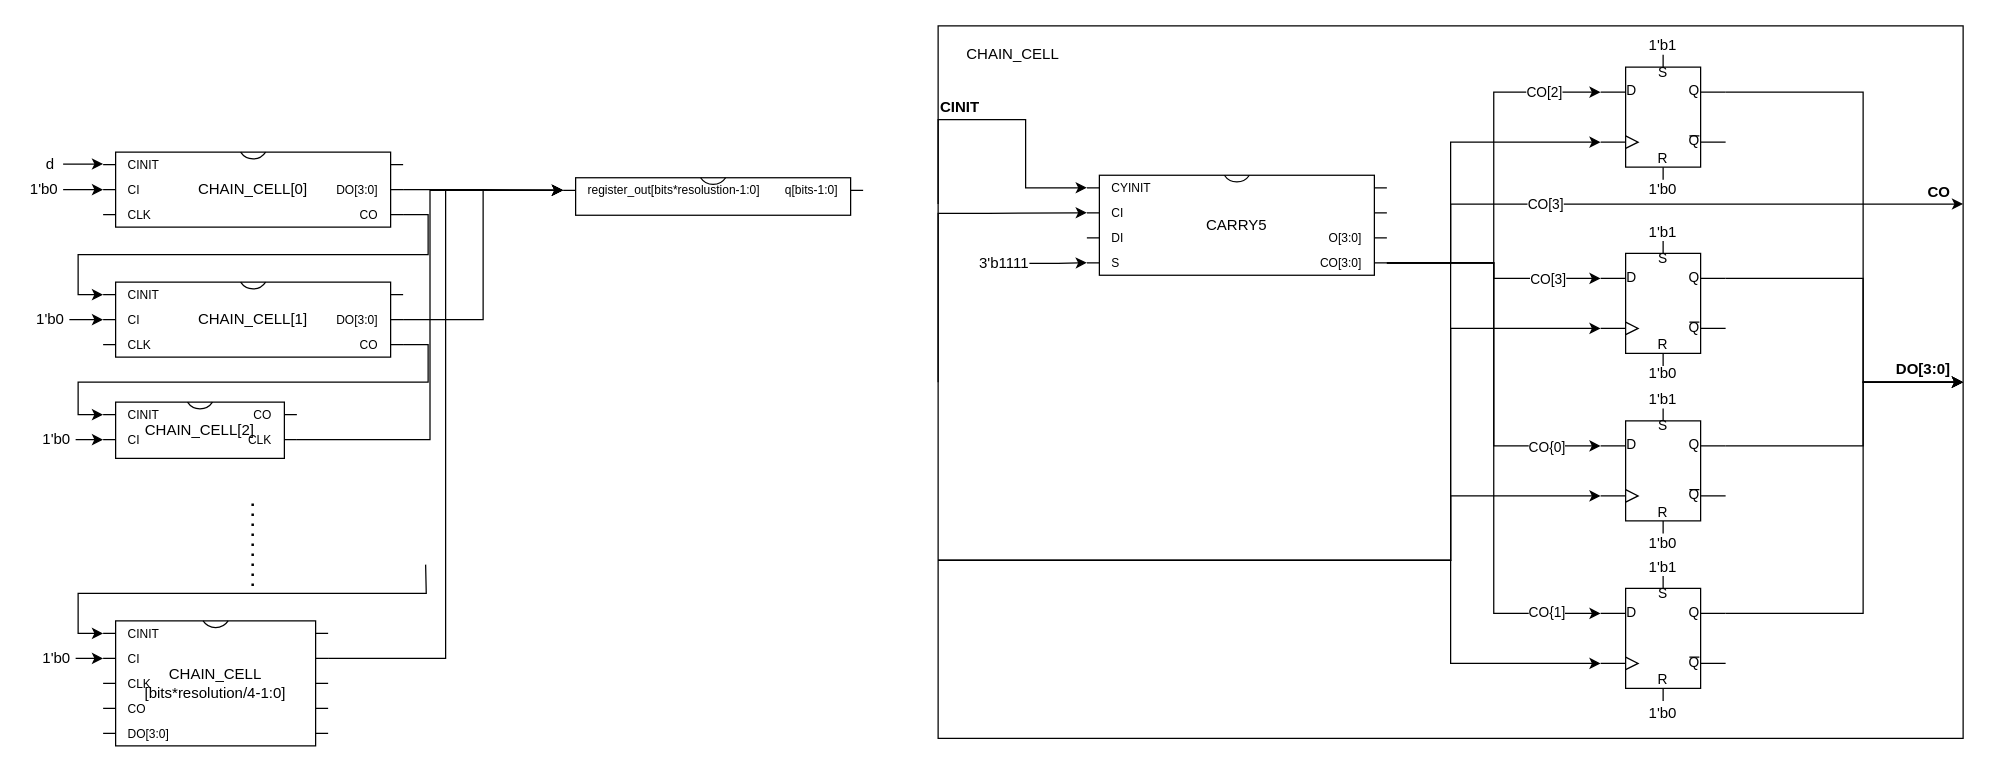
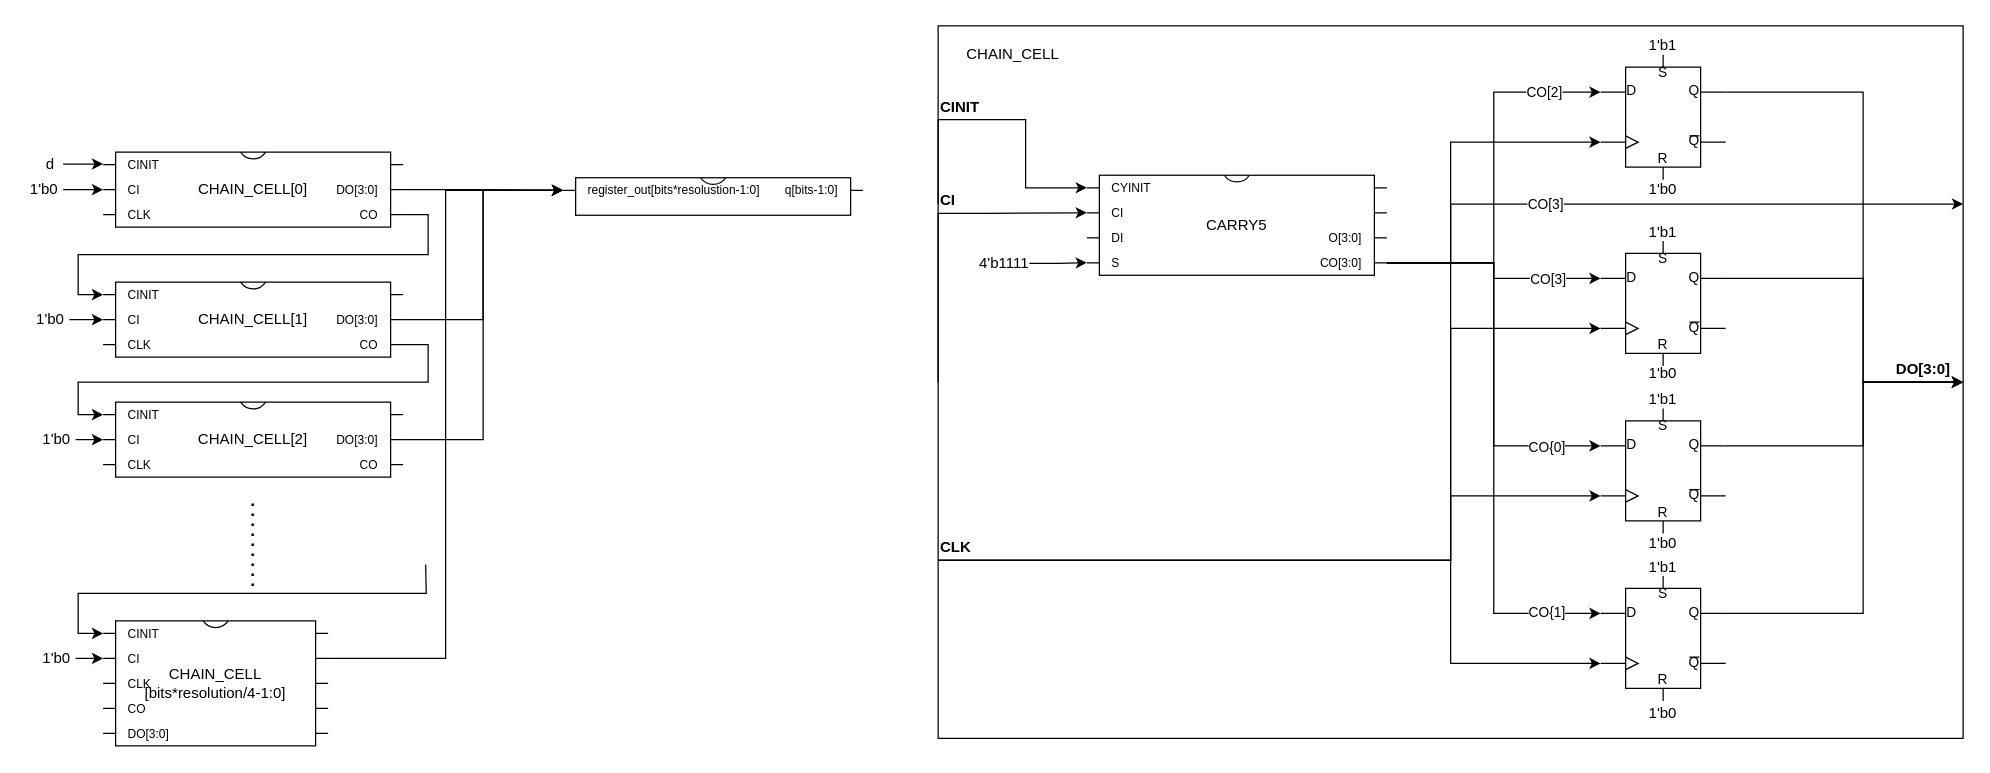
  <mxCell id="0" />
  <mxCell id="1" parent="0" />
  <mxCell id="2" value="CHAIN_CELL[0]" style="shadow=0;dashed=0;align=center;html=1;strokeWidth=1;shape=mxgraph.electrical.logic_gates.dual_inline_ic;labelNames=CINIT,CI,CLK,CO,DO%5B3%3A0%5D;whiteSpace=wrap;pinLabelType=cust;labelCount=5;movable=1;resizable=1;rotatable=1;deletable=1;editable=1;locked=0;connectable=1;" parent="1" vertex="1"><mxGeometry x="82" y="121" width="240" height="60" as="geometry" /></mxCell>
  <mxCell id="3" value="d" style="text;html=1;align=center;verticalAlign=middle;whiteSpace=wrap;rounded=0;" parent="1" vertex="1"><mxGeometry x="30" y="123" width="20" height="15" as="geometry" /></mxCell>
  <mxCell id="4" style="edgeStyle=orthogonalEdgeStyle;rounded=0;orthogonalLoop=1;jettySize=auto;html=1;exitX=1;exitY=0.5;exitDx=0;exitDy=0;entryX=0;entryY=0;entryDx=0;entryDy=10;entryPerimeter=0;" parent="1" source="3" target="2" edge="1"><mxGeometry relative="1" as="geometry" /></mxCell>
  <mxCell id="5" value="1'b0" style="text;html=1;align=center;verticalAlign=middle;whiteSpace=wrap;rounded=0;" parent="1" vertex="1"><mxGeometry x="20" y="143.5" width="30" height="15" as="geometry" /></mxCell>
  <mxCell id="6" style="edgeStyle=orthogonalEdgeStyle;rounded=0;orthogonalLoop=1;jettySize=auto;html=1;exitX=1;exitY=0.5;exitDx=0;exitDy=0;entryX=0;entryY=0;entryDx=0;entryDy=30;entryPerimeter=0;" parent="1" source="5" target="2" edge="1"><mxGeometry relative="1" as="geometry" /></mxCell>
  <mxCell id="7" value="CHAIN_CELL[1]" style="shadow=0;dashed=0;align=center;html=1;strokeWidth=1;shape=mxgraph.electrical.logic_gates.dual_inline_ic;labelNames=CINIT,CI,CLK,CO,DO%5B3%3A0%5D;whiteSpace=wrap;pinLabelType=cust;labelCount=5;movable=1;resizable=1;rotatable=1;deletable=1;editable=1;locked=0;connectable=1;" parent="1" vertex="1"><mxGeometry x="82" y="225" width="240" height="60" as="geometry" /></mxCell>
  <mxCell id="8" value="" style="shadow=0;dashed=0;align=center;html=1;strokeWidth=1;shape=mxgraph.electrical.logic_gates.dual_inline_ic;labelNames=register_out%5Bbits*resolustion-1%3A0%5D,q[bits-1:0];whiteSpace=wrap;pinLabelType=cust;labelCount=2;movable=1;resizable=1;rotatable=1;deletable=1;editable=1;locked=0;connectable=1;" parent="1" vertex="1"><mxGeometry x="450" y="141.5" width="240" height="30" as="geometry" /></mxCell>
  <mxCell id="9" value="1'b0" style="text;html=1;align=center;verticalAlign=middle;whiteSpace=wrap;rounded=0;" parent="1" vertex="1"><mxGeometry x="25" y="247.5" width="30" height="15" as="geometry" /></mxCell>
  <mxCell id="10" style="edgeStyle=orthogonalEdgeStyle;rounded=0;orthogonalLoop=1;jettySize=auto;html=1;exitX=1;exitY=0.5;exitDx=0;exitDy=0;entryX=0;entryY=0;entryDx=0;entryDy=30;entryPerimeter=0;" parent="1" source="9" target="7" edge="1"><mxGeometry relative="1" as="geometry" /></mxCell>
  <mxCell id="11" style="edgeStyle=orthogonalEdgeStyle;rounded=0;orthogonalLoop=1;jettySize=auto;html=1;exitX=1;exitY=0;exitDx=0;exitDy=30;exitPerimeter=0;entryX=0;entryY=0;entryDx=0;entryDy=10;entryPerimeter=0;" parent="1" source="2" target="8" edge="1"><mxGeometry relative="1" as="geometry" /></mxCell>
  <mxCell id="12" style="edgeStyle=orthogonalEdgeStyle;rounded=0;orthogonalLoop=1;jettySize=auto;html=1;exitX=1;exitY=0;exitDx=0;exitDy=50;exitPerimeter=0;entryX=0;entryY=0;entryDx=0;entryDy=10;entryPerimeter=0;" parent="1" source="2" target="7" edge="1"><mxGeometry relative="1" as="geometry" /></mxCell>
  <mxCell id="13" style="edgeStyle=orthogonalEdgeStyle;rounded=0;orthogonalLoop=1;jettySize=auto;html=1;exitX=1;exitY=0;exitDx=0;exitDy=30;exitPerimeter=0;entryX=0;entryY=0;entryDx=0;entryDy=10;entryPerimeter=0;" parent="1" source="7" target="8" edge="1"><mxGeometry relative="1" as="geometry" /></mxCell>
- <mxCell id="14" value="CHAIN_CELL[2&lt;span style=&quot;background-color: initial;&quot;&gt;]&lt;/span&gt;" style="shadow=0;dashed=0;align=center;html=1;strokeWidth=1;shape=mxgraph.electrical.logic_gates.dual_inline_ic;labelNames=CINIT,CI,CLK,CO,DO%5B3%3A0%5D;whiteSpace=wrap;pinLabelType=cust;labelCount=5;movable=1;resizable=1;rotatable=1;deletable=1;editable=1;locked=0;connectable=1;" parent="1" vertex="1"><mxGeometry x="82" y="321" width="155" height="45" as="geometry" /></mxCell>
+ <mxCell id="14" value="CHAIN_CELL[2&lt;span style=&quot;background-color: initial;&quot;&gt;]&lt;/span&gt;" style="shadow=0;dashed=0;align=center;html=1;strokeWidth=1;shape=mxgraph.electrical.logic_gates.dual_inline_ic;labelNames=CINIT,CI,CLK,CO,DO%5B3%3A0%5D;whiteSpace=wrap;pinLabelType=cust;labelCount=5;movable=1;resizable=1;rotatable=1;deletable=1;editable=1;locked=0;connectable=1;" parent="1" vertex="1"><mxGeometry x="82" y="321" width="240" height="60" as="geometry" /></mxCell>
  <mxCell id="15" value="1'b0" style="text;html=1;align=center;verticalAlign=middle;whiteSpace=wrap;rounded=0;" parent="1" vertex="1"><mxGeometry x="30" y="343.5" width="30" height="15" as="geometry" /></mxCell>
  <mxCell id="16" style="edgeStyle=orthogonalEdgeStyle;rounded=0;orthogonalLoop=1;jettySize=auto;html=1;exitX=1;exitY=0.5;exitDx=0;exitDy=0;entryX=0;entryY=0;entryDx=0;entryDy=30;entryPerimeter=0;" parent="1" source="15" target="14" edge="1"><mxGeometry relative="1" as="geometry" /></mxCell>
  <mxCell id="17" style="edgeStyle=orthogonalEdgeStyle;rounded=0;orthogonalLoop=1;jettySize=auto;html=1;exitX=1;exitY=0;exitDx=0;exitDy=50;exitPerimeter=0;entryX=0;entryY=0;entryDx=0;entryDy=10;entryPerimeter=0;" parent="1" source="7" target="14" edge="1"><mxGeometry relative="1" as="geometry" /></mxCell>
  <mxCell id="18" style="edgeStyle=orthogonalEdgeStyle;rounded=0;orthogonalLoop=1;jettySize=auto;html=1;exitX=1;exitY=0;exitDx=0;exitDy=30;exitPerimeter=0;entryX=0;entryY=0;entryDx=0;entryDy=10;entryPerimeter=0;" parent="1" source="14" target="8" edge="1"><mxGeometry relative="1" as="geometry" /></mxCell>
  <mxCell id="19" style="edgeStyle=orthogonalEdgeStyle;rounded=0;orthogonalLoop=1;jettySize=auto;html=1;exitX=0;exitY=0;exitDx=0;exitDy=10;exitPerimeter=0;endArrow=none;endFill=0;startArrow=classic;startFill=1;" parent="1" source="20" edge="1"><mxGeometry relative="1" as="geometry"><mxPoint x="340" y="451" as="targetPoint" /></mxGeometry></mxCell>
  <mxCell id="20" value="CHAIN_CELL&lt;div&gt;[bits*resolution/4-1:0&lt;span style=&quot;background-color: initial;&quot;&gt;]&lt;/span&gt;&lt;/div&gt;" style="shadow=0;dashed=0;align=center;html=1;strokeWidth=1;shape=mxgraph.electrical.logic_gates.dual_inline_ic;labelNames=CINIT,CI,CLK,CO,DO%5B3%3A0%5D;whiteSpace=wrap;pinLabelType=cust;labelCount=5;movable=1;resizable=1;rotatable=1;deletable=1;editable=1;locked=0;connectable=1;" parent="1" vertex="1"><mxGeometry x="82" y="496" width="180" height="100" as="geometry" /></mxCell>
  <mxCell id="21" value="" style="endArrow=none;dashed=1;html=1;dashPattern=1 3;strokeWidth=2;rounded=0;" parent="1" edge="1"><mxGeometry width="50" height="50" relative="1" as="geometry"><mxPoint x="201.64" y="468" as="sourcePoint" /><mxPoint x="201.64" y="398" as="targetPoint" /></mxGeometry></mxCell>
  <mxCell id="22" value="1'b0" style="text;html=1;align=center;verticalAlign=middle;whiteSpace=wrap;rounded=0;" parent="1" vertex="1"><mxGeometry x="30" y="518.5" width="30" height="15" as="geometry" /></mxCell>
  <mxCell id="23" style="edgeStyle=orthogonalEdgeStyle;rounded=0;orthogonalLoop=1;jettySize=auto;html=1;exitX=1;exitY=0.5;exitDx=0;exitDy=0;entryX=0;entryY=0;entryDx=0;entryDy=30;entryPerimeter=0;" parent="1" source="22" target="20" edge="1"><mxGeometry relative="1" as="geometry" /></mxCell>
  <mxCell id="24" style="edgeStyle=orthogonalEdgeStyle;rounded=0;orthogonalLoop=1;jettySize=auto;html=1;exitX=1;exitY=0;exitDx=0;exitDy=30;exitPerimeter=0;entryX=0;entryY=0;entryDx=0;entryDy=10;entryPerimeter=0;" parent="1" source="20" target="8" edge="1"><mxGeometry relative="1" as="geometry" /></mxCell>
  <mxCell id="25" value="" style="rounded=0;whiteSpace=wrap;html=1;container=1;fixDash=0;imageAspect=1;recursiveResize=0;points=[[0,0,0,0,0],[0,0.25,0,0,0],[0,0.5,0,0,0],[0,0.75,0,0,0],[0,1,0,0,0],[0.25,0,0,0,0],[0.25,1,0,0,0],[0.5,0,0,0,0],[0.5,1,0,0,0],[0.75,0,0,0,0],[0.75,1,0,0,0],[1,0,0,0,0],[1,0.25,0,0,0],[1,0.5,0,0,0],[1,0.75,0,0,0],[1,1,0,0,0]];" parent="1" vertex="1"><mxGeometry x="750" y="20" width="820" height="570" as="geometry" /></mxCell>
  <mxCell id="26" value="CHAIN_CELL" style="text;html=1;align=center;verticalAlign=middle;whiteSpace=wrap;rounded=0;container=0;" parent="25" vertex="1"><mxGeometry x="20.323" y="14.062" width="79.839" height="18.75" as="geometry" /></mxCell>
  <mxCell id="27" value="CARRY5" style="shadow=0;dashed=0;align=center;html=1;strokeWidth=1;shape=mxgraph.electrical.logic_gates.dual_inline_ic;labelNames=CYINIT,CI,DI,S,CO%5B3%3A0%5D,O%5B3%3A0%5D;whiteSpace=wrap;pinLabelType=cust;labelCount=6;movable=1;resizable=1;rotatable=1;deletable=1;editable=1;locked=0;connectable=1;" parent="25" vertex="1"><mxGeometry x="119.0" y="119.5" width="240" height="80" as="geometry" /></mxCell>
- <mxCell id="28" value="3'b1111" style="text;html=1;align=center;verticalAlign=middle;whiteSpace=wrap;rounded=0;" parent="25" vertex="1"><mxGeometry x="33.0" y="182.5" width="40" height="15" as="geometry" /></mxCell>
+ <mxCell id="28" value="4'b1111" style="text;html=1;align=center;verticalAlign=middle;whiteSpace=wrap;rounded=0;" parent="25" vertex="1"><mxGeometry x="33.0" y="182.5" width="40" height="15" as="geometry" /></mxCell>
  <mxCell id="29" style="edgeStyle=orthogonalEdgeStyle;rounded=0;orthogonalLoop=1;jettySize=auto;html=1;exitX=1;exitY=0.5;exitDx=0;exitDy=0;entryX=0;entryY=0;entryDx=0;entryDy=70;entryPerimeter=0;" parent="25" source="28" target="27" edge="1"><mxGeometry relative="1" as="geometry" /></mxCell>
  <mxCell id="30" style="edgeStyle=orthogonalEdgeStyle;rounded=0;orthogonalLoop=1;jettySize=auto;html=1;exitX=0;exitY=0.25;exitDx=0;exitDy=0;entryX=0;entryY=0;entryDx=0;entryDy=10;entryPerimeter=0;" parent="25" source="25" target="27" edge="1"><mxGeometry relative="1" as="geometry"><Array as="points"><mxPoint x="70" y="75" /><mxPoint x="70" y="130" /></Array></mxGeometry></mxCell>
  <mxCell id="31" style="edgeStyle=orthogonalEdgeStyle;rounded=0;orthogonalLoop=1;jettySize=auto;html=1;exitX=0;exitY=0.5;exitDx=0;exitDy=0;entryX=0;entryY=0;entryDx=0;entryDy=30;entryPerimeter=0;" parent="25" source="25" target="27" edge="1"><mxGeometry relative="1" as="geometry"><Array as="points"><mxPoint x="40" y="150" /><mxPoint x="40" y="149" /></Array></mxGeometry></mxCell>
  <mxCell id="32" value="" style="verticalLabelPosition=bottom;shadow=0;dashed=0;align=center;html=1;verticalAlign=top;shape=mxgraph.electrical.logic_gates.d_type_rs_flip-flop;" parent="25" vertex="1"><mxGeometry x="530" y="23" width="100" height="100" as="geometry" /></mxCell>
  <mxCell id="33" style="edgeStyle=orthogonalEdgeStyle;rounded=0;orthogonalLoop=1;jettySize=auto;html=1;exitX=1;exitY=0.3;exitDx=0;exitDy=0;exitPerimeter=0;entryX=1;entryY=0.5;entryDx=0;entryDy=0;" parent="25" source="34" target="25" edge="1"><mxGeometry relative="1" as="geometry"><Array as="points"><mxPoint x="740" y="202" /><mxPoint x="740" y="285" /></Array></mxGeometry></mxCell>
  <mxCell id="34" value="" style="verticalLabelPosition=bottom;shadow=0;dashed=0;align=center;html=1;verticalAlign=top;shape=mxgraph.electrical.logic_gates.d_type_rs_flip-flop;" parent="25" vertex="1"><mxGeometry x="530" y="172" width="100" height="100" as="geometry" /></mxCell>
  <mxCell id="35" style="edgeStyle=orthogonalEdgeStyle;rounded=0;orthogonalLoop=1;jettySize=auto;html=1;exitX=1;exitY=0.3;exitDx=0;exitDy=0;exitPerimeter=0;entryX=1;entryY=0.5;entryDx=0;entryDy=0;" parent="25" source="36" target="25" edge="1"><mxGeometry relative="1" as="geometry"><Array as="points"><mxPoint x="740" y="336" /><mxPoint x="740" y="285" /></Array></mxGeometry></mxCell>
  <mxCell id="36" value="" style="verticalLabelPosition=bottom;shadow=0;dashed=0;align=center;html=1;verticalAlign=top;shape=mxgraph.electrical.logic_gates.d_type_rs_flip-flop;" parent="25" vertex="1"><mxGeometry x="530" y="306" width="100" height="100" as="geometry" /></mxCell>
  <mxCell id="37" style="edgeStyle=orthogonalEdgeStyle;rounded=0;orthogonalLoop=1;jettySize=auto;html=1;exitX=1;exitY=0.3;exitDx=0;exitDy=0;exitPerimeter=0;entryX=1;entryY=0.5;entryDx=0;entryDy=0;" parent="25" source="38" target="25" edge="1"><mxGeometry relative="1" as="geometry"><Array as="points"><mxPoint x="740" y="470" /><mxPoint x="740" y="285" /></Array></mxGeometry></mxCell>
  <mxCell id="38" value="" style="verticalLabelPosition=bottom;shadow=0;dashed=0;align=center;html=1;verticalAlign=top;shape=mxgraph.electrical.logic_gates.d_type_rs_flip-flop;" parent="25" vertex="1"><mxGeometry x="530" y="440" width="100" height="100" as="geometry" /></mxCell>
  <mxCell id="39" style="edgeStyle=orthogonalEdgeStyle;rounded=0;orthogonalLoop=1;jettySize=auto;html=1;exitX=1;exitY=0;exitDx=0;exitDy=70;exitPerimeter=0;entryX=0;entryY=0.3;entryDx=0;entryDy=0;entryPerimeter=0;" parent="25" source="27" target="32" edge="1"><mxGeometry relative="1" as="geometry" /></mxCell>
  <mxCell id="40" value="CO[2]" style="edgeLabel;html=1;align=center;verticalAlign=middle;resizable=0;points=[];" parent="39" vertex="1" connectable="0"><mxGeometry x="0.703" y="1" relative="1" as="geometry"><mxPoint as="offset" /></mxGeometry></mxCell>
  <mxCell id="41" style="edgeStyle=orthogonalEdgeStyle;rounded=0;orthogonalLoop=1;jettySize=auto;html=1;exitX=1;exitY=0;exitDx=0;exitDy=70;exitPerimeter=0;entryX=0;entryY=0.3;entryDx=0;entryDy=0;entryPerimeter=0;" parent="25" source="27" target="34" edge="1"><mxGeometry relative="1" as="geometry" /></mxCell>
  <mxCell id="42" value="CO[3]" style="edgeLabel;html=1;align=center;verticalAlign=middle;resizable=0;points=[];" parent="41" vertex="1" connectable="0"><mxGeometry x="0.535" relative="1" as="geometry"><mxPoint as="offset" /></mxGeometry></mxCell>
  <mxCell id="43" style="edgeStyle=orthogonalEdgeStyle;rounded=0;orthogonalLoop=1;jettySize=auto;html=1;exitX=1;exitY=0;exitDx=0;exitDy=70;exitPerimeter=0;entryX=0;entryY=0.3;entryDx=0;entryDy=0;entryPerimeter=0;" parent="25" source="27" target="36" edge="1"><mxGeometry relative="1" as="geometry" /></mxCell>
  <mxCell id="44" value="CO{0]" style="edgeLabel;html=1;align=center;verticalAlign=middle;resizable=0;points=[];" parent="43" vertex="1" connectable="0"><mxGeometry x="0.727" relative="1" as="geometry"><mxPoint as="offset" /></mxGeometry></mxCell>
  <mxCell id="45" style="edgeStyle=orthogonalEdgeStyle;rounded=0;orthogonalLoop=1;jettySize=auto;html=1;exitX=1;exitY=0;exitDx=0;exitDy=70;exitPerimeter=0;entryX=0;entryY=0.3;entryDx=0;entryDy=0;entryPerimeter=0;" parent="25" source="27" target="38" edge="1"><mxGeometry relative="1" as="geometry" /></mxCell>
  <mxCell id="46" value="CO{1]" style="edgeLabel;html=1;align=center;verticalAlign=middle;resizable=0;points=[];" parent="45" vertex="1" connectable="0"><mxGeometry x="0.808" y="2" relative="1" as="geometry"><mxPoint as="offset" /></mxGeometry></mxCell>
  <mxCell id="47" value="1'b0" style="text;html=1;align=center;verticalAlign=middle;whiteSpace=wrap;rounded=0;" parent="25" vertex="1"><mxGeometry x="565" y="123" width="30" height="15" as="geometry" /></mxCell>
  <mxCell id="48" value="1'b1" style="text;html=1;align=center;verticalAlign=middle;whiteSpace=wrap;rounded=0;" parent="25" vertex="1"><mxGeometry x="565" y="425" width="30" height="15" as="geometry" /></mxCell>
  <mxCell id="49" value="1'b1" style="text;html=1;align=center;verticalAlign=middle;whiteSpace=wrap;rounded=0;" parent="25" vertex="1"><mxGeometry x="565" y="8" width="30" height="15" as="geometry" /></mxCell>
  <mxCell id="50" value="1'b1" style="text;html=1;align=center;verticalAlign=middle;whiteSpace=wrap;rounded=0;" parent="25" vertex="1"><mxGeometry x="565" y="157" width="30" height="15" as="geometry" /></mxCell>
  <mxCell id="51" value="1'b1" style="text;html=1;align=center;verticalAlign=middle;whiteSpace=wrap;rounded=0;" parent="25" vertex="1"><mxGeometry x="565" y="291" width="30" height="15" as="geometry" /></mxCell>
  <mxCell id="52" value="1'b0" style="text;html=1;align=center;verticalAlign=middle;whiteSpace=wrap;rounded=0;" parent="25" vertex="1"><mxGeometry x="565" y="270" width="30" height="15" as="geometry" /></mxCell>
  <mxCell id="53" value="1'b0" style="text;html=1;align=center;verticalAlign=middle;whiteSpace=wrap;rounded=0;" parent="25" vertex="1"><mxGeometry x="565" y="406" width="30" height="15" as="geometry" /></mxCell>
  <mxCell id="54" value="1'b0" style="text;html=1;align=center;verticalAlign=middle;whiteSpace=wrap;rounded=0;" parent="25" vertex="1"><mxGeometry x="565" y="542" width="30" height="15" as="geometry" /></mxCell>
  <mxCell id="55" style="edgeStyle=orthogonalEdgeStyle;rounded=0;orthogonalLoop=1;jettySize=auto;html=1;exitX=0;exitY=0.75;exitDx=0;exitDy=0;exitPerimeter=0;entryX=0;entryY=0.7;entryDx=0;entryDy=0;entryPerimeter=0;" parent="25" source="25" target="32" edge="1"><mxGeometry relative="1" as="geometry"><Array as="points"><mxPoint x="410" y="427" /><mxPoint x="410" y="93" /></Array></mxGeometry></mxCell>
  <mxCell id="56" style="edgeStyle=orthogonalEdgeStyle;rounded=0;orthogonalLoop=1;jettySize=auto;html=1;exitX=0;exitY=0.75;exitDx=0;exitDy=0;exitPerimeter=0;entryX=0;entryY=0.7;entryDx=0;entryDy=0;entryPerimeter=0;" parent="25" source="25" target="34" edge="1"><mxGeometry relative="1" as="geometry"><Array as="points"><mxPoint x="410" y="427" /><mxPoint x="410" y="242" /></Array></mxGeometry></mxCell>
  <mxCell id="57" style="edgeStyle=orthogonalEdgeStyle;rounded=0;orthogonalLoop=1;jettySize=auto;html=1;exitX=0;exitY=0.75;exitDx=0;exitDy=0;exitPerimeter=0;entryX=0;entryY=0.7;entryDx=0;entryDy=0;entryPerimeter=0;" parent="25" source="25" target="36" edge="1"><mxGeometry relative="1" as="geometry"><Array as="points"><mxPoint x="410" y="427" /><mxPoint x="410" y="376" /></Array></mxGeometry></mxCell>
  <mxCell id="58" style="edgeStyle=orthogonalEdgeStyle;rounded=0;orthogonalLoop=1;jettySize=auto;html=1;exitX=0;exitY=0.75;exitDx=0;exitDy=0;exitPerimeter=0;entryX=0;entryY=0.7;entryDx=0;entryDy=0;entryPerimeter=0;" parent="25" source="25" target="38" edge="1"><mxGeometry relative="1" as="geometry"><Array as="points"><mxPoint x="410" y="427" /><mxPoint x="410" y="510" /></Array></mxGeometry></mxCell>
  <mxCell id="59" style="edgeStyle=orthogonalEdgeStyle;rounded=0;orthogonalLoop=1;jettySize=auto;html=1;exitX=1;exitY=0;exitDx=0;exitDy=70;exitPerimeter=0;entryX=1;entryY=0.25;entryDx=0;entryDy=0;entryPerimeter=0;" parent="25" source="27" target="25" edge="1"><mxGeometry relative="1" as="geometry"><Array as="points"><mxPoint x="410" y="189" /><mxPoint x="410" y="143" /></Array></mxGeometry></mxCell>
  <mxCell id="60" value="CO[3]" style="edgeLabel;html=1;align=center;verticalAlign=middle;resizable=0;points=[];" parent="59" vertex="1" connectable="0"><mxGeometry x="-0.318" relative="1" as="geometry"><mxPoint as="offset" /></mxGeometry></mxCell>
  <mxCell id="61" style="edgeStyle=orthogonalEdgeStyle;rounded=0;orthogonalLoop=1;jettySize=auto;html=1;exitX=1;exitY=0.3;exitDx=0;exitDy=0;exitPerimeter=0;entryX=1;entryY=0.5;entryDx=0;entryDy=0;entryPerimeter=0;" parent="25" source="32" target="25" edge="1"><mxGeometry relative="1" as="geometry"><Array as="points"><mxPoint x="740" y="53" /><mxPoint x="740" y="285" /></Array></mxGeometry></mxCell>
  <mxCell id="62" value="CINIT" style="text;html=1;align=left;verticalAlign=middle;whiteSpace=wrap;rounded=0;fontStyle=1" parent="25" vertex="1"><mxGeometry y="55" width="60" height="20" as="geometry" /></mxCell>
- <mxCell id="65" value="CO" style="text;html=1;align=right;verticalAlign=middle;whiteSpace=wrap;rounded=0;fontStyle=1" parent="25" vertex="1"><mxGeometry x="752" y="123" width="60" height="20" as="geometry" /></mxCell>
+ <mxCell id="63" value="CI" style="text;html=1;align=left;verticalAlign=middle;whiteSpace=wrap;rounded=0;fontStyle=1" parent="25" vertex="1"><mxGeometry y="130" width="60" height="20" as="geometry" /></mxCell>
+ <mxCell id="64" value="CLK" style="text;html=1;align=left;verticalAlign=middle;whiteSpace=wrap;rounded=0;fontStyle=1" parent="25" vertex="1"><mxGeometry y="407" width="60" height="20" as="geometry" /></mxCell>
  <mxCell id="66" value="DO[3:0]" style="text;html=1;align=right;verticalAlign=middle;whiteSpace=wrap;rounded=0;fontStyle=1" parent="25" vertex="1"><mxGeometry x="752" y="265" width="60" height="20" as="geometry" /></mxCell>
